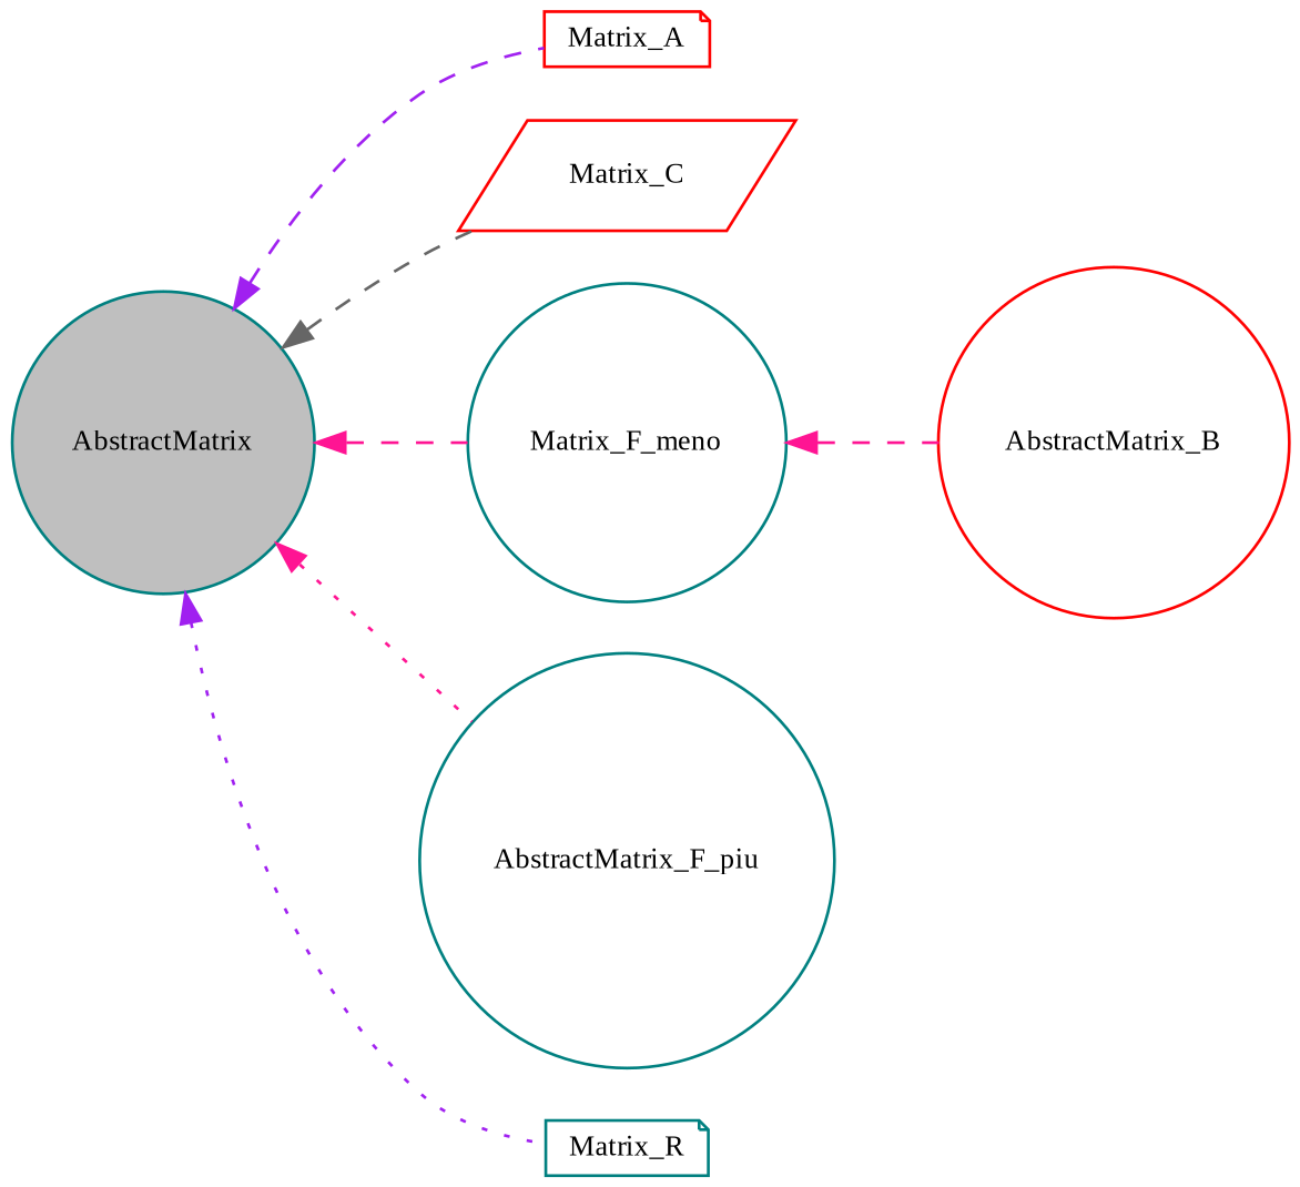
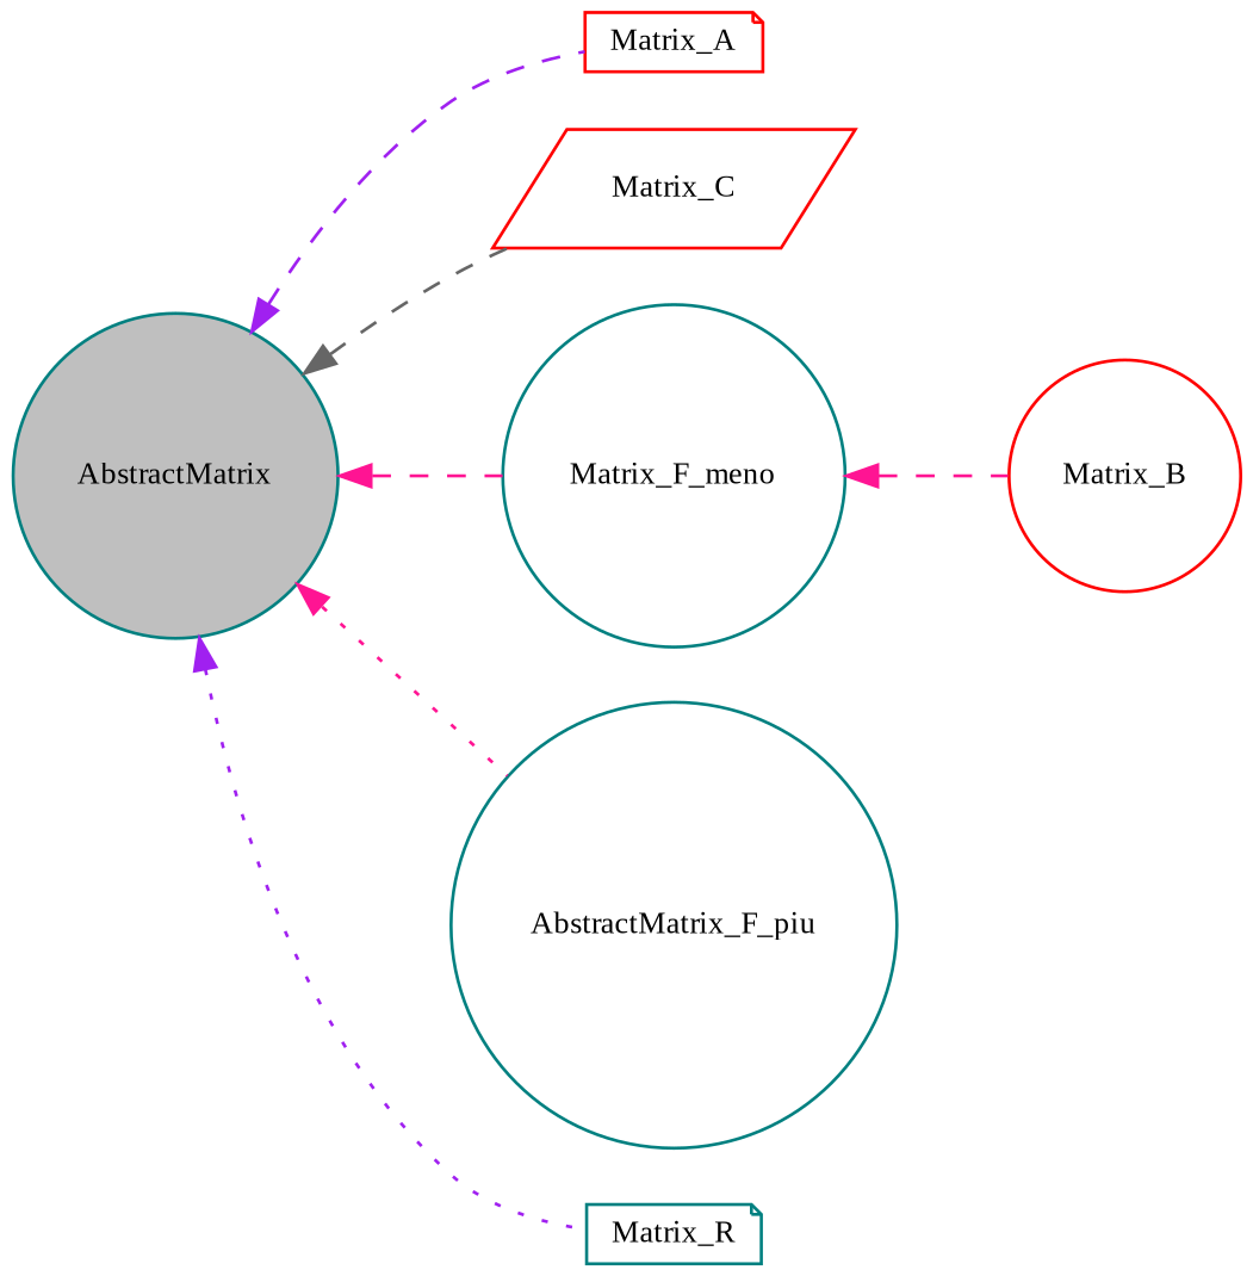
  digraph {
    fontname="Liberation Serif"
    rankdir=LR
    node [color=teal fillcolor=white fontname="Liberation Serif" fontsize=10 shape=circle style=filled]
    edge [color=deeppink dir=back fontname="Liberation Serif" fontsize=10 labelfontname=Helvetica labelfontsize=10 style=dashed]
    n1 [fillcolor=grey75 fontcolor=black height=0.2 label=AbstractMatrix width=0.4]
    n2 [color=red height=0.2 label=Matrix_A shape=note width=0.4]
    n3 [color=red height=0.2 label=Matrix_C shape=parallelogram width=0.4]
    n4 [height=0.2 label=Matrix_F_meno width=0.4]
    n5 [height=0.2 label=AbstractMatrix_F_piu width=0.4]
    n6 [height=0.2 label=Matrix_R shape=note width=0.4]
-   n7 [color=red height=0.2 label=AbstractMatrix_B width=0.4]
+   n7 [color=red height=0.2 label=Matrix_B width=0.4]
    n1 -> n2 [color=purple]
    n1 -> n3 [color=gray40]
    n1 -> n4
    n1 -> n5 [style=dotted]
    n1 -> n6 [color=purple style=dotted]
    n4 -> n7
  }
